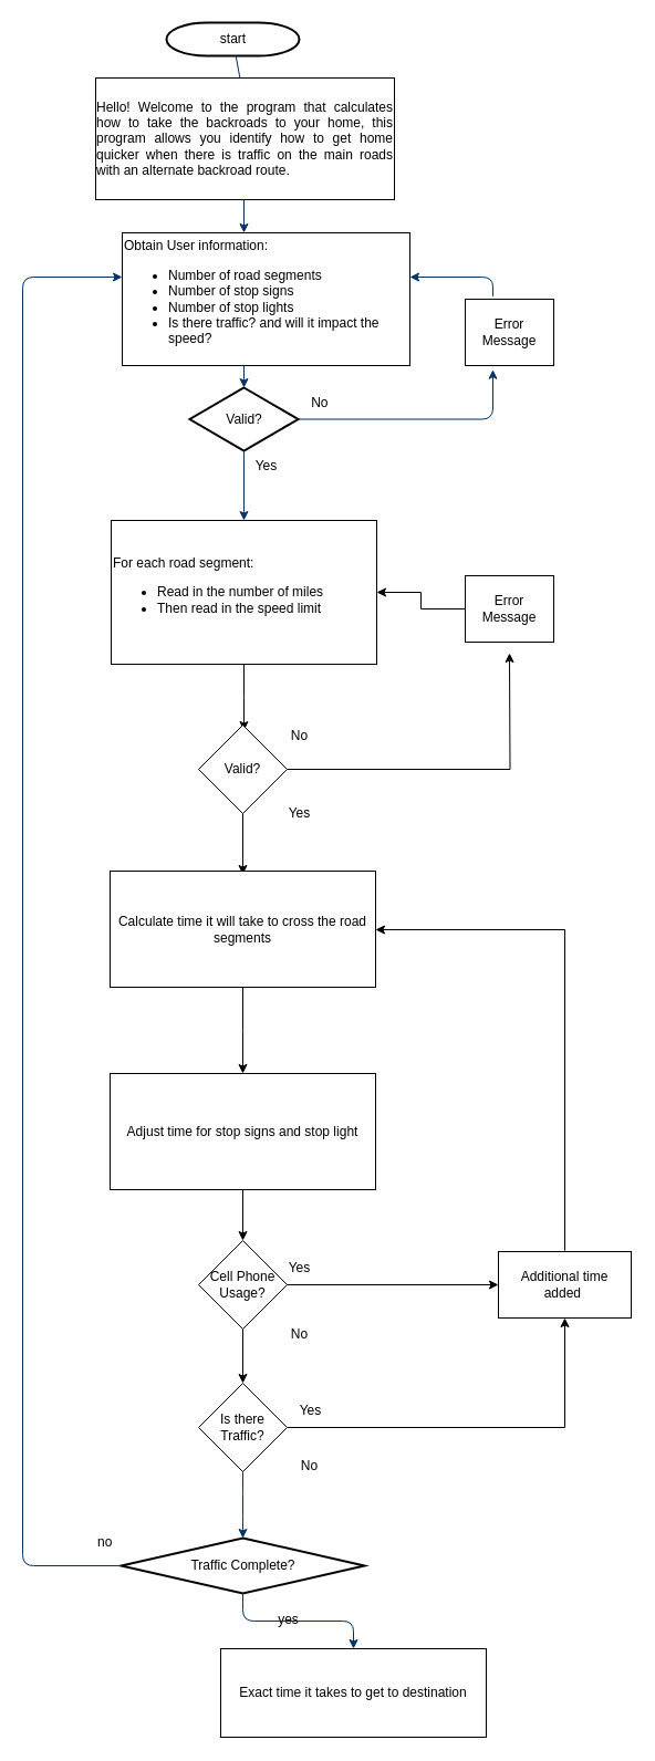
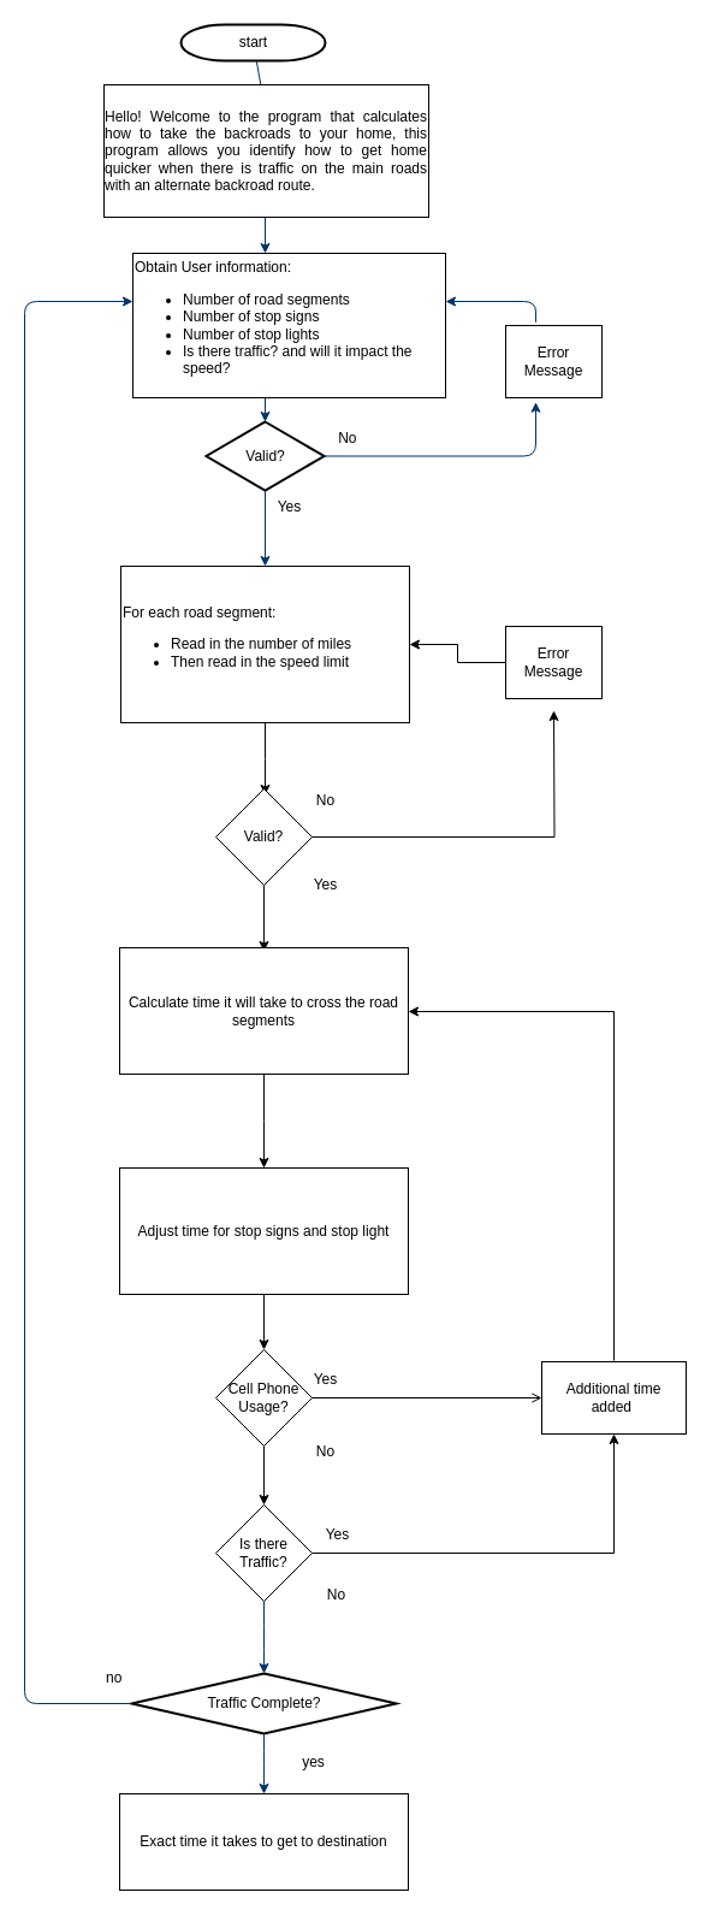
  <mxCell id="0" />
  <mxCell id="1" parent="0" />
  <mxCell id="2" value="start" style="shape=mxgraph.flowchart.terminator;strokeWidth=2;gradientColor=none;gradientDirection=north;fontStyle=0;html=1;" parent="1" vertex="1"><mxGeometry x="150" y="20" width="120" height="30" as="geometry" /></mxCell>
  <mxCell id="3" value="Valid?" style="shape=mxgraph.flowchart.decision;strokeWidth=2;gradientColor=none;gradientDirection=north;fontStyle=0;html=1;" parent="1" vertex="1"><mxGeometry x="171" y="350" width="98" height="57" as="geometry" /></mxCell>
  <mxCell id="4" style="fontStyle=1;strokeColor=#003366;strokeWidth=1;html=1;" parent="1" source="2" edge="1"><mxGeometry relative="1" as="geometry"><mxPoint x="220" y="90" as="targetPoint" /></mxGeometry></mxCell>
  <mxCell id="5" style="fontStyle=1;strokeColor=#003366;strokeWidth=1;html=1;" parent="1" edge="1"><mxGeometry relative="1" as="geometry"><mxPoint x="220" y="170" as="sourcePoint" /><mxPoint x="220" y="210" as="targetPoint" /></mxGeometry></mxCell>
  <mxCell id="6" style="entryX=0.5;entryY=0;entryPerimeter=0;fontStyle=1;strokeColor=#003366;strokeWidth=1;html=1;" parent="1" target="3" edge="1"><mxGeometry relative="1" as="geometry"><mxPoint x="220" y="330" as="sourcePoint" /></mxGeometry></mxCell>
  <mxCell id="7" value="" style="edgeStyle=elbowEdgeStyle;elbow=horizontal;entryX=0.5;entryY=0.91;entryPerimeter=0;exitX=1;exitY=0.5;exitPerimeter=0;fontStyle=1;strokeColor=#003366;strokeWidth=1;html=1;" parent="1" source="3" edge="1"><mxGeometry x="381" y="28.5" width="100" height="100" as="geometry"><mxPoint x="650" y="407" as="sourcePoint" /><mxPoint x="445" y="333.71" as="targetPoint" /><Array as="points"><mxPoint x="445" y="360" /></Array></mxGeometry></mxCell>
  <mxCell id="8" value="No&amp;nbsp;" style="text;fontStyle=0;html=1;strokeColor=none;gradientColor=none;fillColor=none;strokeWidth=2;align=center;" parent="1" vertex="1"><mxGeometry x="270" y="350" width="40" height="26" as="geometry" /></mxCell>
  <mxCell id="9" value="" style="edgeStyle=elbowEdgeStyle;elbow=horizontal;fontColor=#001933;fontStyle=1;strokeColor=#003366;strokeWidth=1;html=1;" parent="1" source="3" edge="1"><mxGeometry width="100" height="100" as="geometry"><mxPoint y="60" as="sourcePoint" x="-100" /><mxPoint x="220" y="470" as="targetPoint" /></mxGeometry></mxCell>
  <mxCell id="10" value="Yes" style="text;fontStyle=0;html=1;strokeColor=none;gradientColor=none;fillColor=none;strokeWidth=2;align=center;" parent="1" vertex="1"><mxGeometry x="220" y="407" width="40" height="26" as="geometry" /></mxCell>
  <mxCell id="11" value="Traffic Complete?" style="shape=mxgraph.flowchart.decision;strokeWidth=2;gradientColor=none;gradientDirection=north;fontStyle=0;html=1;" parent="1" vertex="1"><mxGeometry x="109" y="1390" width="220" height="50" as="geometry" /></mxCell>
  <mxCell id="12" value="" style="edgeStyle=elbowEdgeStyle;elbow=vertical;exitX=0.5;exitY=1;entryX=0.5;entryY=0;entryPerimeter=0;fontStyle=1;strokeColor=#003366;strokeWidth=1;html=1;exitDx=0;exitDy=0;" parent="1" source="41" target="11" edge="1"><mxGeometry width="100" height="100" as="geometry"><mxPoint x="220" y="1530" as="sourcePoint" /><mxPoint x="0" as="targetPoint" y="-40" /></mxGeometry></mxCell>
  <mxCell id="13" value="" style="edgeStyle=elbowEdgeStyle;elbow=horizontal;exitX=0.5;exitY=0.09;exitPerimeter=0;fontStyle=1;strokeColor=#003366;strokeWidth=1;html=1;" parent="1" edge="1"><mxGeometry width="100" height="100" as="geometry"><mxPoint x="445" y="267.29" as="sourcePoint" /><mxPoint x="370" y="250" as="targetPoint" /><Array as="points"><mxPoint x="445" y="260" /></Array></mxGeometry></mxCell>
  <mxCell id="14" value="yes" style="text;fontStyle=0;html=1;strokeColor=none;gradientColor=none;fillColor=none;strokeWidth=2;align=center;" parent="1" vertex="1"><mxGeometry x="240" y="1450" width="40" height="26" as="geometry" /></mxCell>
  <mxCell id="15" value="" style="edgeStyle=elbowEdgeStyle;elbow=horizontal;exitX=0;exitY=0.5;exitPerimeter=0;fontStyle=1;strokeColor=#003366;strokeWidth=1;html=1;" parent="1" source="11" edge="1"><mxGeometry width="100" height="100" as="geometry"><mxPoint y="60" as="sourcePoint" x="-100" /><mxPoint x="110" y="250" as="targetPoint" /><Array as="points"><mxPoint x="20" y="930" /></Array></mxGeometry></mxCell>
  <mxCell id="16" value="no" style="text;fontStyle=0;html=1;strokeColor=none;gradientColor=none;fillColor=none;strokeWidth=2;" parent="1" vertex="1"><mxGeometry x="86" y="1380" width="40" height="26" as="geometry" /></mxCell>
  <mxCell id="17" value="&lt;br&gt;  &lt;br&gt; &lt;br&gt;&lt;div style=&quot;text-align: justify;&quot;&gt;&lt;span style=&quot;background-color: initial;&quot;&gt;Hello! Welcome to the program that calculates how to take the backroads to&amp;nbsp;&lt;/span&gt;&lt;span style=&quot;background-color: initial;&quot;&gt;your home, this program allows you identify how to get home quicker when there is&amp;nbsp;&lt;/span&gt;&lt;span style=&quot;background-color: initial;&quot;&gt;traffic on the main roads with an alternate backroad route.&amp;nbsp;&lt;/span&gt;&lt;/div&gt;&lt;div style=&quot;line-height: 120%;&quot; title=&quot;Page 1&quot; class=&quot;page&quot;&gt;&lt;div class=&quot;layoutArea&quot;&gt;&lt;div class=&quot;column&quot;&gt;&lt;br&gt;    &lt;/div&gt;&lt;br&gt;   &lt;/div&gt;&lt;br&gt;  &lt;/div&gt;" style="rounded=0;whiteSpace=wrap;html=1;align=center;labelPosition=center;verticalLabelPosition=middle;verticalAlign=middle;" vertex="1" parent="1"><mxGeometry x="86" y="70" width="270" height="110" as="geometry" /></mxCell>
  <mxCell id="18" value="Obtain User information:&amp;nbsp;&lt;br&gt;&lt;ul&gt;&lt;li&gt;Number of road segments&lt;/li&gt;&lt;li&gt;Number of stop signs&lt;/li&gt;&lt;li&gt;Number of stop lights&lt;/li&gt;&lt;li&gt;Is there traffic? and will it impact the speed?&lt;/li&gt;&lt;/ul&gt;" style="rounded=0;whiteSpace=wrap;html=1;align=left;" vertex="1" parent="1"><mxGeometry x="110" y="210" width="260" height="120" as="geometry" /></mxCell>
  <mxCell id="19" value="Error Message" style="rounded=0;whiteSpace=wrap;html=1;" vertex="1" parent="1"><mxGeometry x="420" y="270" width="80" height="60" as="geometry" /></mxCell>
  <mxCell id="20" value="" style="edgeStyle=orthogonalEdgeStyle;rounded=0;orthogonalLoop=1;jettySize=auto;html=1;" edge="1" parent="1" source="21"><mxGeometry relative="1" as="geometry"><mxPoint x="220" y="660" as="targetPoint" /></mxGeometry></mxCell>
  <mxCell id="21" value="For each road segment:&lt;br&gt;&lt;ul&gt;&lt;li&gt;Read in the number of miles&lt;/li&gt;&lt;li&gt;Then read in the speed limit&lt;/li&gt;&lt;/ul&gt;" style="rounded=0;whiteSpace=wrap;html=1;align=left;" vertex="1" parent="1"><mxGeometry x="100" y="470" width="240" height="130" as="geometry" /></mxCell>
  <mxCell id="22" value="" style="edgeStyle=orthogonalEdgeStyle;rounded=0;orthogonalLoop=1;jettySize=auto;html=1;" edge="1" parent="1" source="23" target="21"><mxGeometry relative="1" as="geometry" /></mxCell>
  <mxCell id="23" value="Error Message" style="rounded=0;whiteSpace=wrap;html=1;" vertex="1" parent="1"><mxGeometry x="420" y="520" width="80" height="60" as="geometry" /></mxCell>
  <mxCell id="24" value="" style="edgeStyle=orthogonalEdgeStyle;rounded=0;orthogonalLoop=1;jettySize=auto;html=1;" edge="1" parent="1" source="26"><mxGeometry relative="1" as="geometry"><mxPoint x="460" y="590" as="targetPoint" /></mxGeometry></mxCell>
  <mxCell id="25" value="" style="edgeStyle=orthogonalEdgeStyle;rounded=0;orthogonalLoop=1;jettySize=auto;html=1;" edge="1" parent="1" source="26"><mxGeometry relative="1" as="geometry"><mxPoint x="219" y="790" as="targetPoint" /></mxGeometry></mxCell>
  <mxCell id="26" value="Valid?" style="rhombus;whiteSpace=wrap;html=1;align=center;rounded=0;" vertex="1" parent="1"><mxGeometry x="179" y="655" width="80" height="80" as="geometry" /></mxCell>
  <mxCell id="27" value="No" style="text;html=1;align=center;verticalAlign=middle;resizable=0;points=[];autosize=1;strokeColor=none;fillColor=none;" vertex="1" parent="1"><mxGeometry x="250" y="650" width="40" height="30" as="geometry" /></mxCell>
  <mxCell id="28" value="Yes" style="text;html=1;align=center;verticalAlign=middle;resizable=0;points=[];autosize=1;strokeColor=none;fillColor=none;" vertex="1" parent="1"><mxGeometry x="250" y="720" width="40" height="30" as="geometry" /></mxCell>
  <mxCell id="29" value="" style="edgeStyle=orthogonalEdgeStyle;rounded=0;orthogonalLoop=1;jettySize=auto;html=1;" edge="1" parent="1" source="30"><mxGeometry relative="1" as="geometry"><mxPoint x="219" y="970" as="targetPoint" /></mxGeometry></mxCell>
  <mxCell id="30" value="Calculate time it will take to cross the road segments" style="whiteSpace=wrap;html=1;rounded=0;" vertex="1" parent="1"><mxGeometry x="99" y="787" width="240" height="105" as="geometry" /></mxCell>
  <mxCell id="31" value="" style="edgeStyle=orthogonalEdgeStyle;rounded=0;orthogonalLoop=1;jettySize=auto;html=1;" edge="1" parent="1" source="32" target="35"><mxGeometry relative="1" as="geometry" /></mxCell>
  <mxCell id="32" value="Adjust time for stop signs and stop light" style="whiteSpace=wrap;html=1;rounded=0;" vertex="1" parent="1"><mxGeometry x="99" y="970" width="240" height="105" as="geometry" /></mxCell>
- <mxCell id="33" value="" style="edgeStyle=orthogonalEdgeStyle;rounded=0;orthogonalLoop=1;jettySize=auto;html=1;entryX=0;entryY=0.5;entryDx=0;entryDy=0;" edge="1" parent="1" source="35" target="38"><mxGeometry relative="1" as="geometry"><mxPoint x="450" y="1298" as="targetPoint" /></mxGeometry></mxCell>
+ <mxCell id="33" value="" style="edgeStyle=orthogonalEdgeStyle;rounded=0;orthogonalLoop=1;jettySize=auto;html=1;entryX=0;entryY=0.5;entryDx=0;entryDy=0;endArrow=open;" edge="1" parent="1" source="35" target="38"><mxGeometry relative="1" as="geometry"><mxPoint x="450" y="1298" as="targetPoint" /></mxGeometry></mxCell>
  <mxCell id="34" value="" style="edgeStyle=orthogonalEdgeStyle;rounded=0;orthogonalLoop=1;jettySize=auto;html=1;" edge="1" parent="1" source="35" target="41"><mxGeometry relative="1" as="geometry" /></mxCell>
  <mxCell id="35" value="Cell Phone Usage?" style="rhombus;whiteSpace=wrap;html=1;rounded=0;" vertex="1" parent="1"><mxGeometry x="179" y="1121" width="80" height="80" as="geometry" /></mxCell>
  <mxCell id="36" value="No" style="text;html=1;align=center;verticalAlign=middle;resizable=0;points=[];autosize=1;strokeColor=none;fillColor=none;" vertex="1" parent="1"><mxGeometry x="250" y="1191" width="40" height="30" as="geometry" /></mxCell>
  <mxCell id="37" value="Yes" style="text;html=1;align=center;verticalAlign=middle;resizable=0;points=[];autosize=1;strokeColor=none;fillColor=none;" vertex="1" parent="1"><mxGeometry x="250" y="1131" width="40" height="30" as="geometry" /></mxCell>
  <mxCell id="38" value="Additional time added&amp;nbsp;" style="rounded=0;whiteSpace=wrap;html=1;" vertex="1" parent="1"><mxGeometry x="450" y="1131" width="120" height="60" as="geometry" /></mxCell>
  <mxCell id="39" value="" style="endArrow=classic;html=1;rounded=0;" edge="1" parent="1"><mxGeometry width="50" height="50" relative="1" as="geometry"><mxPoint x="510" y="1130" as="sourcePoint" /><mxPoint x="339" y="840" as="targetPoint" /><Array as="points"><mxPoint x="510" y="840" /></Array></mxGeometry></mxCell>
  <mxCell id="40" style="edgeStyle=orthogonalEdgeStyle;rounded=0;orthogonalLoop=1;jettySize=auto;html=1;entryX=0.5;entryY=1;entryDx=0;entryDy=0;" edge="1" parent="1" source="41" target="38"><mxGeometry relative="1" as="geometry"><mxPoint x="510" y="1200" as="targetPoint" /></mxGeometry></mxCell>
  <mxCell id="41" value="Is there Traffic?" style="rhombus;whiteSpace=wrap;html=1;rounded=0;" vertex="1" parent="1"><mxGeometry x="179" y="1250" width="80" height="80" as="geometry" /></mxCell>
  <mxCell id="42" value="Yes" style="text;html=1;align=center;verticalAlign=middle;resizable=0;points=[];autosize=1;strokeColor=none;fillColor=none;" vertex="1" parent="1"><mxGeometry x="260" y="1260" width="40" height="30" as="geometry" /></mxCell>
  <mxCell id="43" value="No" style="text;html=1;align=center;verticalAlign=middle;resizable=0;points=[];autosize=1;strokeColor=none;fillColor=none;" vertex="1" parent="1"><mxGeometry x="259" y="1310" width="40" height="30" as="geometry" /></mxCell>
  <mxCell id="44" value="" style="edgeStyle=elbowEdgeStyle;elbow=vertical;exitX=0.5;exitY=1;exitPerimeter=0;entryX=0.5;entryY=0;entryPerimeter=0;fontStyle=1;strokeColor=#003366;strokeWidth=1;html=1;" edge="1" parent="1" source="11" target="45"><mxGeometry width="100" height="100" as="geometry"><mxPoint x="219" y="1440" as="sourcePoint" /><mxPoint x="220" y="1690" as="targetPoint" /></mxGeometry></mxCell>
- <mxCell id="45" value="Exact time it takes to get to destination" style="rounded=0;whiteSpace=wrap;html=1;" vertex="1" parent="1"><mxGeometry x="199" y="1490" width="240" height="80" as="geometry" /></mxCell>
+ <mxCell id="45" value="Exact time it takes to get to destination" style="rounded=0;whiteSpace=wrap;html=1;" vertex="1" parent="1"><mxGeometry x="99" y="1490" width="240" height="80" as="geometry" /></mxCell>
